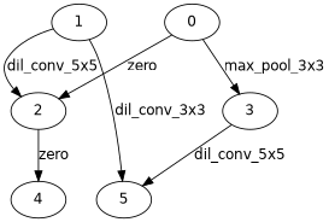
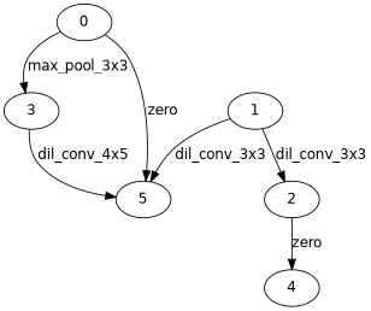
  digraph {
    fontname="DejaVu Sans"
    node [fontname="DejaVu Sans"]
    edge [fontname="DejaVu Sans"]
    0
    2
    3
    1
    5
    4
-   0 -> 2 [label=zero]
+   0 -> 5 [label=zero]
    0 -> 3 [label=max_pool_3x3]
    2 -> 4 [label=zero]
-   3 -> 5 [label=dil_conv_5x5]
-   1 -> 2 [label=dil_conv_5x5]
+   3 -> 5 [label=dil_conv_4x5]
+   1 -> 2 [label=dil_conv_3x3]
    1 -> 5 [label=dil_conv_3x3]
  }
